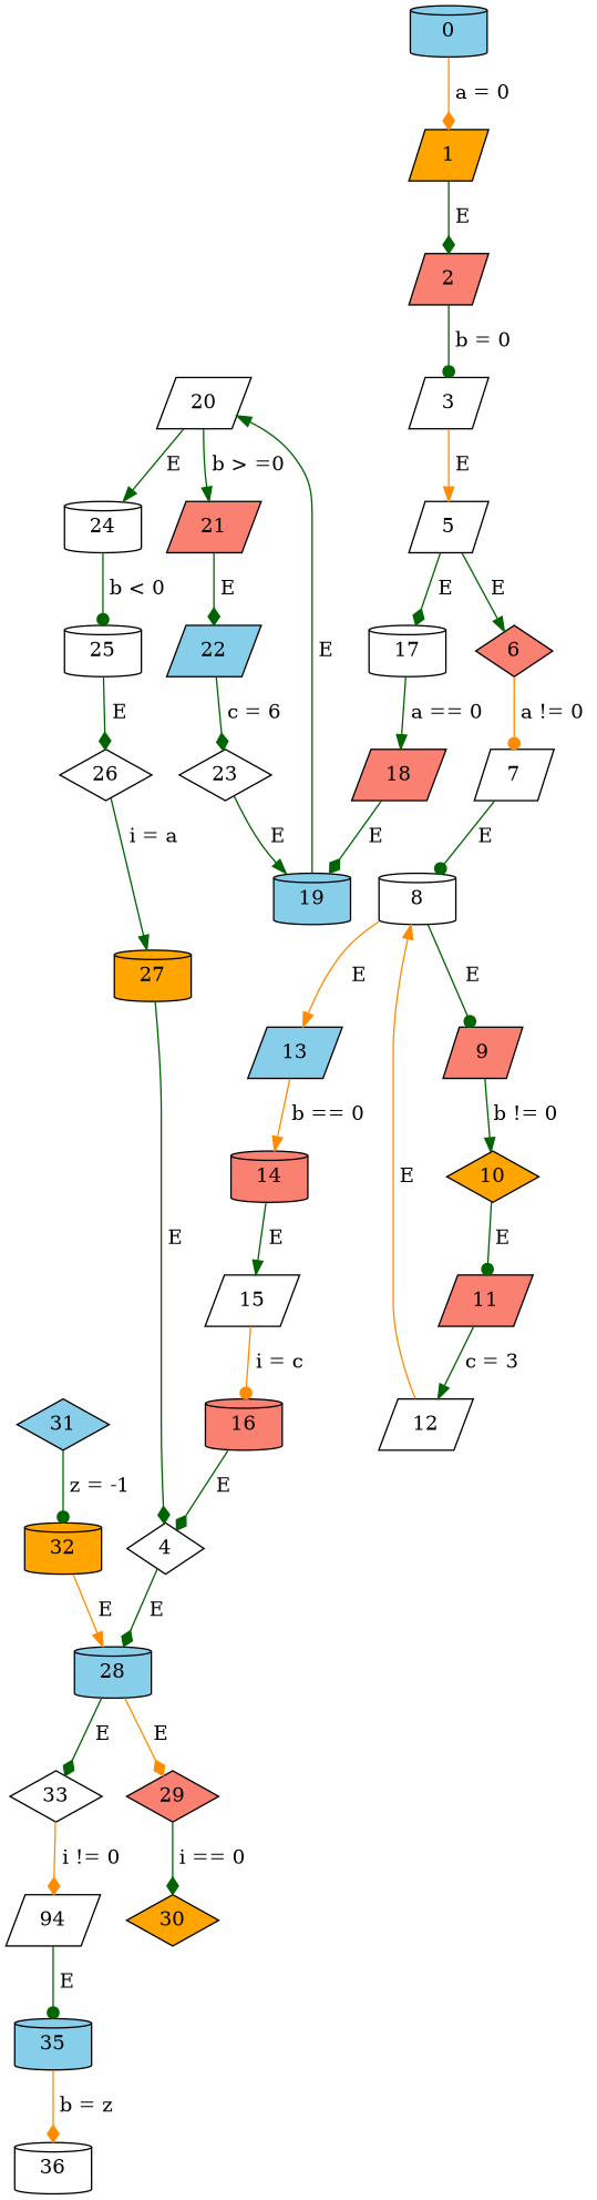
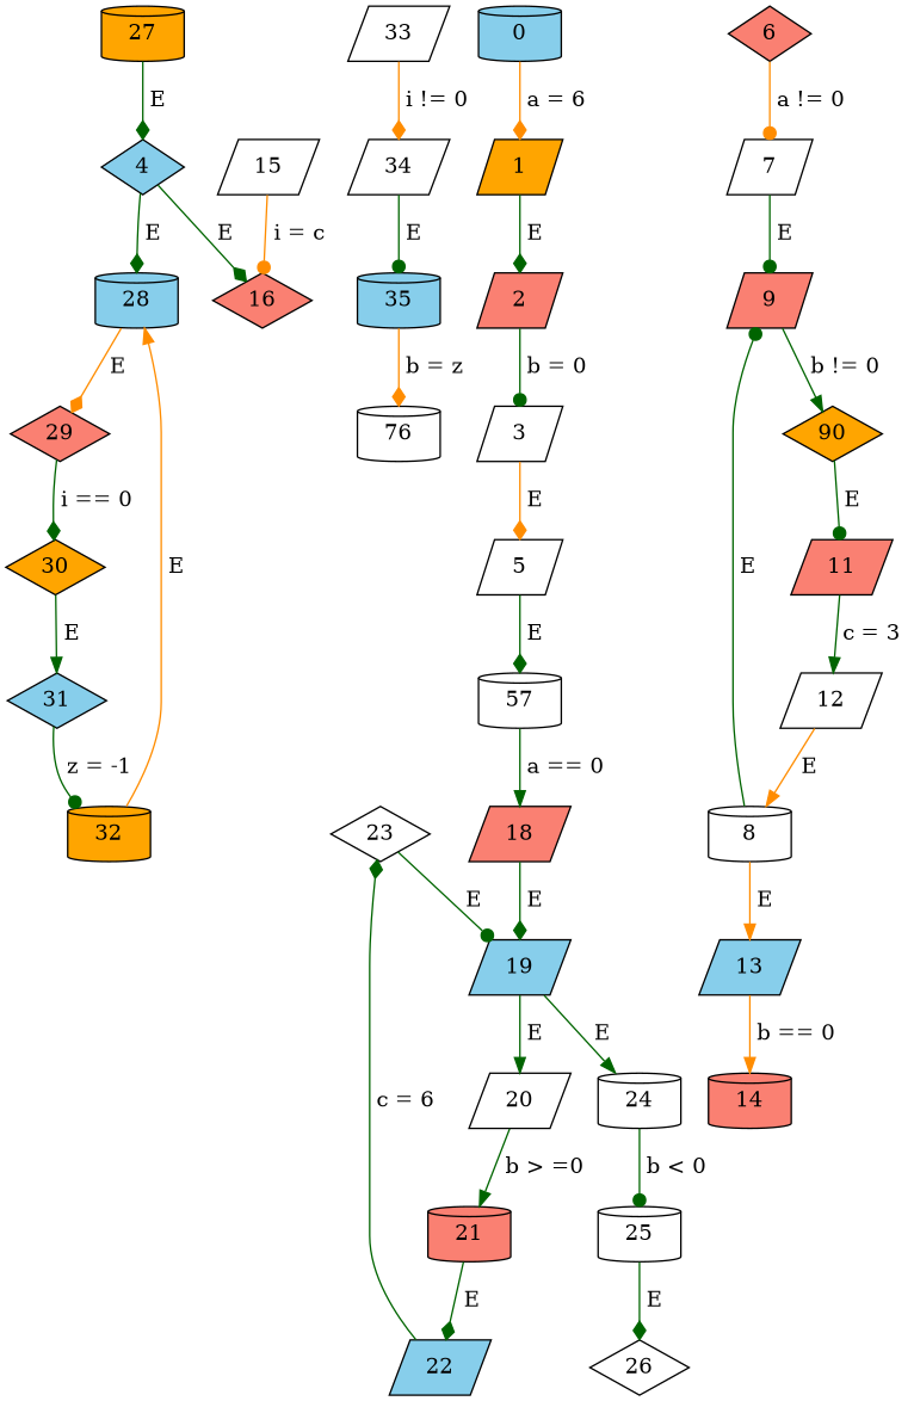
  digraph {
    node [fillcolor=white shape=parallelogram style=filled]
    edge [arrowhead=normal color=darkgreen]
-   16 [fillcolor=salmon shape=cylinder]
-   4 [shape=diamond]
+   16 [fillcolor=salmon shape=diamond]
+   4 [fillcolor=skyblue shape=diamond]
    28 [fillcolor=skyblue shape=cylinder]
-   33 [shape=diamond]
+   33
    29 [fillcolor=salmon shape=diamond]
    23 [shape=diamond]
-   19 [fillcolor=skyblue shape=cylinder]
+   19 [fillcolor=skyblue]
    24 [shape=cylinder]
    20
    25 [shape=cylinder]
-   21 [fillcolor=salmon]
-   17 [shape=cylinder]
+   21 [fillcolor=salmon shape=cylinder]
+   17 [shape=cylinder label=57]
    5
    6 [fillcolor=salmon shape=diamond]
    18 [fillcolor=salmon]
    7
    8 [shape=cylinder]
    9 [fillcolor=salmon]
    13 [fillcolor=skyblue]
-   10 [fillcolor=orange shape=diamond]
+   10 [fillcolor=orange shape=diamond label=90]
    14 [fillcolor=salmon shape=cylinder]
    11 [fillcolor=salmon]
    26 [shape=diamond]
    27 [fillcolor=orange shape=cylinder]
    22 [fillcolor=skyblue]
    3
-   34 [label=94]
+   34
    30 [fillcolor=orange shape=diamond]
    35 [fillcolor=skyblue shape=cylinder]
-   36 [shape=cylinder]
+   36 [shape=cylinder label=76]
    15
    31 [fillcolor=skyblue shape=diamond]
    12
    32 [fillcolor=orange shape=cylinder]
    1 [fillcolor=orange]
    2 [fillcolor=salmon]
    0 [fillcolor=skyblue shape=cylinder]
-   16 -> 4 [arrowhead=diamond label=" E "]
+   4 -> 16 [arrowhead=diamond label=" E "]
    4 -> 28 [arrowhead=diamond label=" E "]
-   28 -> 33 [arrowhead=diamond label=" E "]
    28 -> 29 [arrowhead=diamond color=darkorange label=" E "]
    33 -> 34 [arrowhead=diamond color=darkorange label=" i != 0 "]
    29 -> 30 [arrowhead=diamond label=" i == 0 "]
-   23 -> 19 [label=" E "]
-   20 -> 24 [label=" E "]
+   23 -> 19 [arrowhead=dot label=" E "]
+   19 -> 24 [label=" E "]
    19 -> 20 [label=" E "]
    24 -> 25 [arrowhead=dot label=" b < 0 "]
    20 -> 21 [label=" b > =0 "]
    25 -> 26 [arrowhead=diamond label=" E "]
    21 -> 22 [arrowhead=diamond label=" E "]
    17 -> 18 [label=" a == 0 "]
    5 -> 17 [arrowhead=diamond label=" E "]
-   5 -> 6 [label=" E "]
    6 -> 7 [arrowhead=dot color=darkorange label=" a != 0 "]
    18 -> 19 [arrowhead=diamond label=" E "]
-   7 -> 8 [arrowhead=dot label=" E "]
+   7 -> 9 [arrowhead=dot label=" E "]
    8 -> 9 [arrowhead=dot label=" E "]
    8 -> 13 [color=darkorange label=" E "]
    9 -> 10 [label=" b != 0 "]
    13 -> 14 [color=darkorange label=" b == 0 "]
    10 -> 11 [arrowhead=dot label=" E "]
-   14 -> 15 [label=" E "]
    11 -> 12 [label=" c = 3 "]
-   26 -> 27 [label=" i = a "]
    27 -> 4 [arrowhead=diamond label=" E "]
    22 -> 23 [arrowhead=diamond label=" c = 6 "]
-   3 -> 5 [color=darkorange label=" E "]
+   3 -> 5 [arrowhead=diamond color=darkorange label=" E "]
    34 -> 35 [arrowhead=dot label=" E "]
+   30 -> 31 [label=" E "]
    35 -> 36 [arrowhead=diamond color=darkorange label=" b = z "]
    15 -> 16 [arrowhead=dot color=darkorange label=" i = c "]
    31 -> 32 [arrowhead=dot label=" z = -1 "]
    12 -> 8 [color=darkorange label=" E "]
    32 -> 28 [color=darkorange label=" E "]
    1 -> 2 [arrowhead=diamond label=" E "]
    2 -> 3 [arrowhead=dot label=" b = 0 "]
-   0 -> 1 [arrowhead=diamond color=darkorange label=" a = 0 "]
+   0 -> 1 [arrowhead=diamond color=darkorange label=" a = 6 "]
  }
